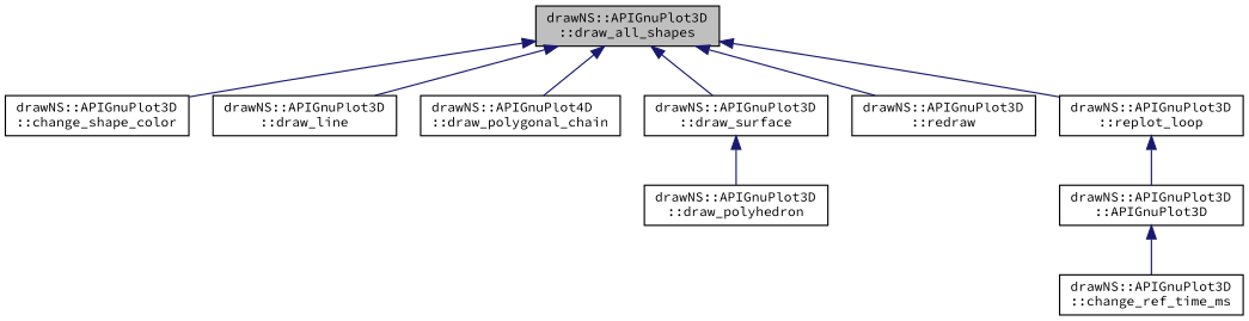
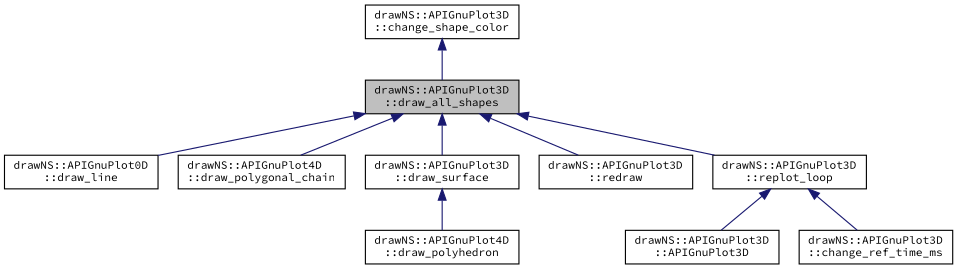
  digraph {
    fontname="Source Code Pro"
    rankdir=TB
    node [color=black fillcolor=white fontname="Source Code Pro" fontsize=10 shape=record style=filled]
    edge [color=midnightblue dir=back fontname="Source Code Pro" fontsize=10 labelfontname=Helvetica labelfontsize=10 style=solid]
    n1 [fillcolor=grey75 fontcolor=black height=0.2 label="drawNS::APIGnuPlot3D\l::draw_all_shapes" width=0.4]
    n2 [height=0.2 label="drawNS::APIGnuPlot3D\l::change_shape_color" width=0.4]
-   n3 [height=0.2 label="drawNS::APIGnuPlot3D\l::draw_line" width=0.4]
+   n3 [height=0.2 label="drawNS::APIGnuPlot0D\l::draw_line" width=0.4]
    n4 [height=0.2 label="drawNS::APIGnuPlot4D\l::draw_polygonal_chain" width=0.4]
    n5 [height=0.2 label="drawNS::APIGnuPlot3D\l::draw_surface" width=0.4]
    n6 [height=0.2 label="drawNS::APIGnuPlot3D\l::redraw" width=0.4]
    n7 [height=0.2 label="drawNS::APIGnuPlot3D\l::replot_loop" width=0.4]
-   n8 [height=0.2 label="drawNS::APIGnuPlot3D\l::draw_polyhedron" width=0.4]
+   n8 [height=0.2 label="drawNS::APIGnuPlot4D\l::draw_polyhedron" width=0.4]
    n9 [height=0.2 label="drawNS::APIGnuPlot3D\l::APIGnuPlot3D" width=0.4]
    n10 [height=0.2 label="drawNS::APIGnuPlot3D\l::change_ref_time_ms" width=0.4]
-   n1 -> n2
+   n2 -> n1
    n1 -> n3
    n1 -> n4
    n1 -> n5
    n1 -> n6
    n1 -> n7
    n5 -> n8
    n7 -> n9
-   n9 -> n10
+   n7 -> n10
  }
